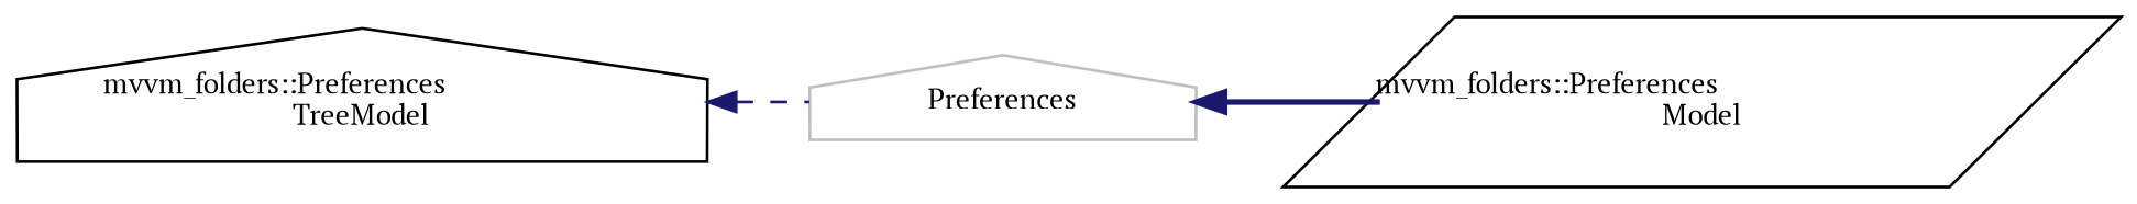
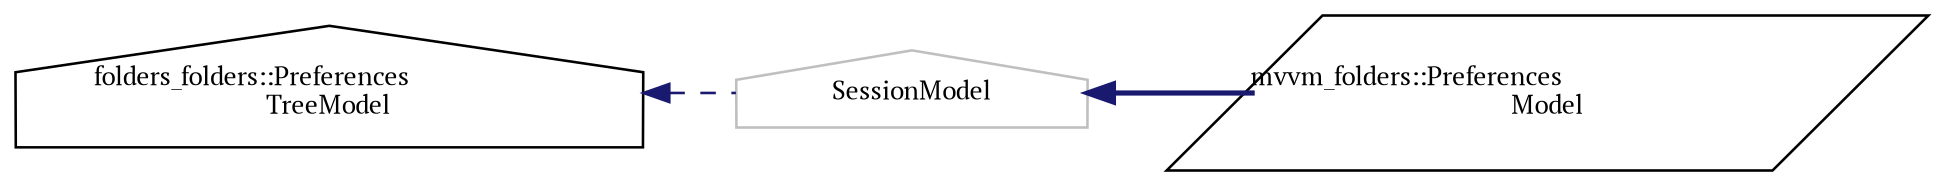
  digraph {
    fontname="PT Serif"
    rankdir=LR
    node [color=black fillcolor=white fontname="PT Serif" fontsize=10 shape=house style=filled]
    edge [color=midnightblue dir=back fontname="PT Serif" fontsize=10 labelfontname=Helvetica labelfontsize=10]
-   n1 [color=grey75 height=0.2 label=Preferences width=0.4]
+   n1 [color=grey75 height=0.2 label=SessionModel width=0.4]
    n2 [height=0.2 label="mvvm_folders::Preferences\lModel" shape=parallelogram width=0.4]
-   n3 [height=0.2 label="mvvm_folders::Preferences\lTreeModel" width=0.4]
+   n3 [height=0.2 label="folders_folders::Preferences\lTreeModel" width=0.4]
    n1 -> n2 [style=bold]
    n3 -> n1 [style=dashed]
  }
